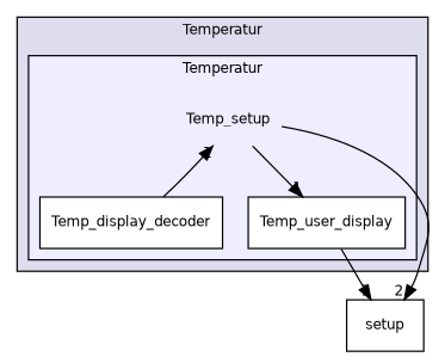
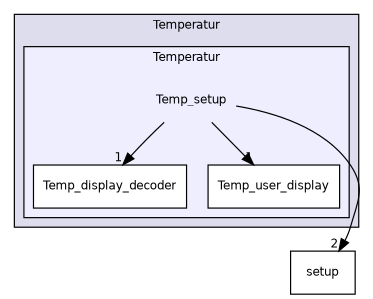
  digraph {
    compound=true
    node [fontname=Helvetica fontsize=10 shape=box]
    edge [headlabel=1 labeldistance=1.5 labelfontname=Helvetica labelfontsize=10]
    n1 [label=Temp_setup shape=plaintext]
    n2 [color=black fillcolor=white label=Temp_display_decoder style=filled]
    n3 [color=black fillcolor=white label=Temp_user_display style=filled]
    n4 [label=setup]
    subgraph cluster_1 {
      bgcolor="#ddddee"
      fontname=Helvetica
      fontsize=10
      label=Temperatur
      pencolor=black
      subgraph cluster_2 {
        bgcolor="#eeeeff"
        fontname=Helvetica
        fontsize=10
        label=Temperatur
        pencolor=black
        n1
        n2
        n3
      }
    }
-   n2 -> n1
+   n1 -> n2
    n1 -> n3
    n1 -> n4 [headlabel=2]
-   n3 -> n4
  }
